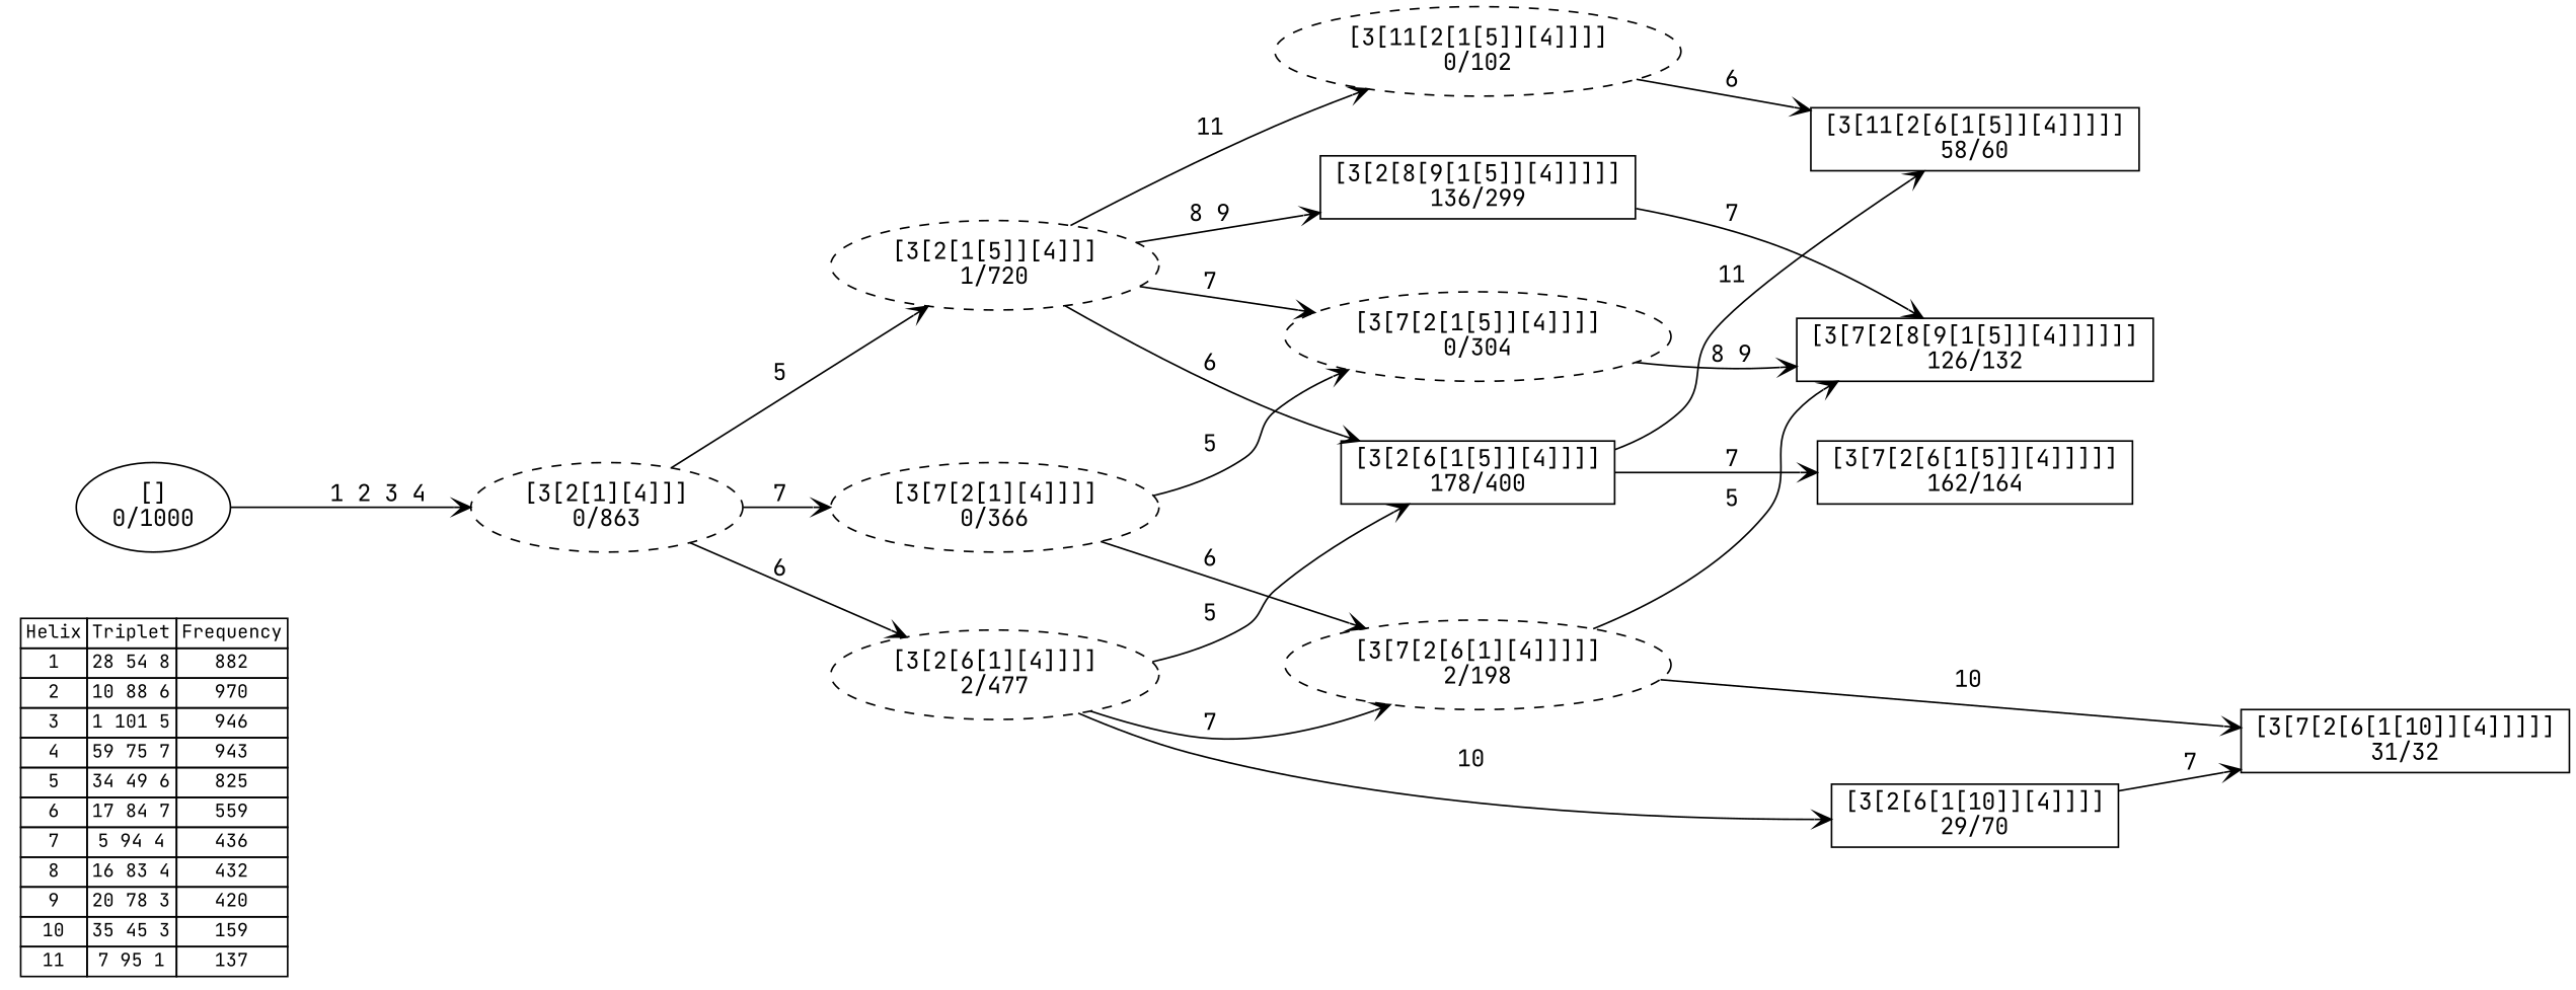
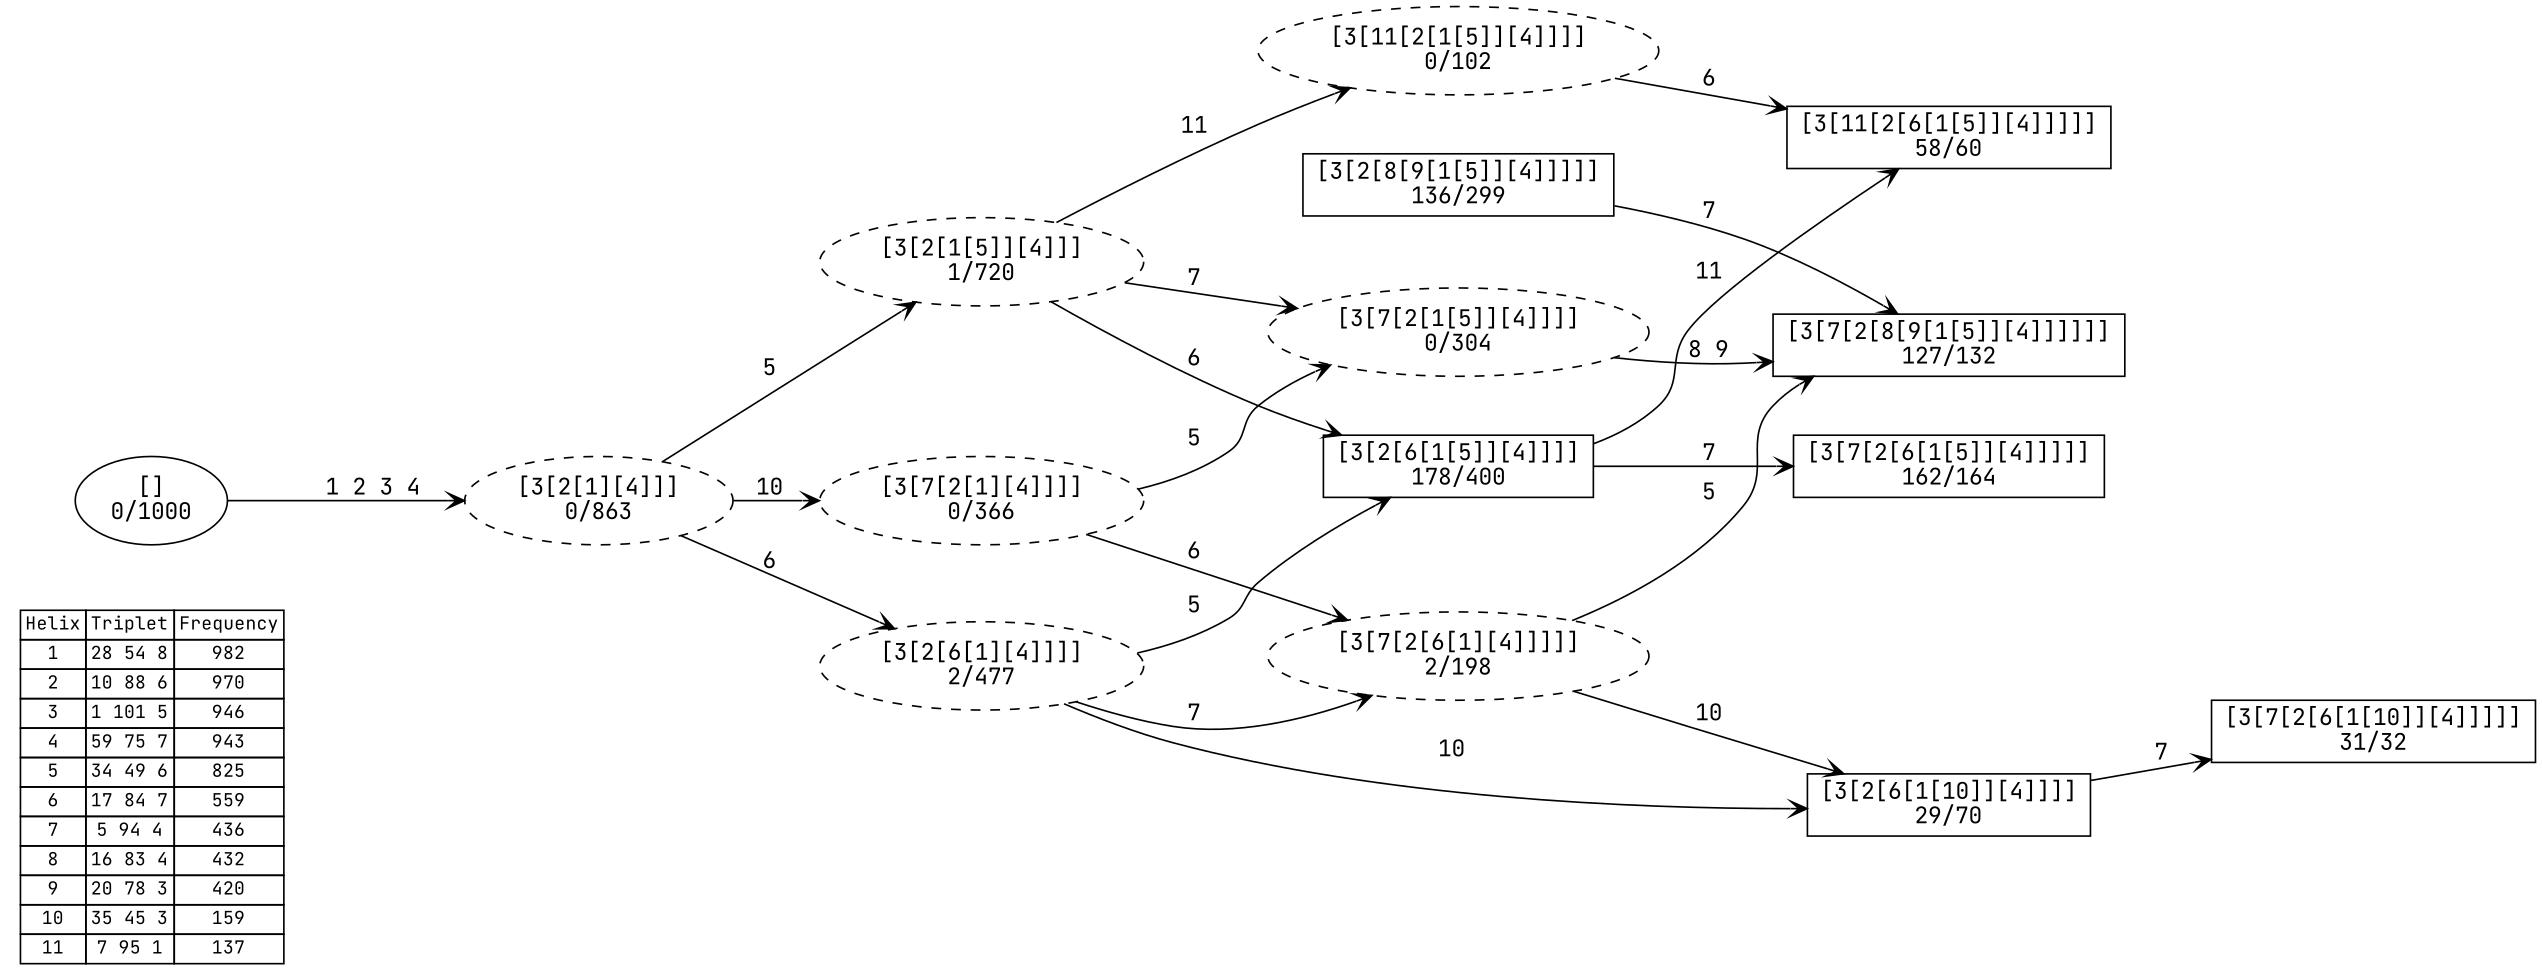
  digraph {
    fontname="JetBrains Mono"
    nodesep=0.5
    rankdir=LR
    node [fontname="JetBrains Mono"]
    edge [arrowhead=vee fontname="JetBrains Mono"]
-   n1 [fontsize=11 label=< <table border="0" cellborder="1" cellspacing="0"><tr><td>Helix</td><td>Triplet</td><td>Frequency</td></tr> <tr><td>1</td><td>28 54 8</td><td>882</td></tr> <tr><td>2</td><td>10 88 6</td><td>970</td></tr> <tr><td>3</td><td>1 101 5</td><td>946</td></tr> <tr><td>4</td><td>59 75 7</td><td>943</td></tr> <tr><td>5</td><td>34 49 6</td><td>825</td></tr> <tr><td>6</td><td>17 84 7</td><td>559</td></tr> <tr><td>7</td><td>5 94 4</td><td>436</td></tr> <tr><td>8</td><td>16 83 4</td><td>432</td></tr> <tr><td>9</td><td>20 78 3</td><td>420</td></tr> <tr><td>10</td><td>35 45 3</td><td>159</td></tr> <tr><td>11</td><td>7 95 1</td><td>137</td></tr> </table>> shape=plaintext]
+   n1 [fontsize=11 label=< <table border="0" cellborder="1" cellspacing="0"><tr><td>Helix</td><td>Triplet</td><td>Frequency</td></tr> <tr><td>1</td><td>28 54 8</td><td>982</td></tr> <tr><td>2</td><td>10 88 6</td><td>970</td></tr> <tr><td>3</td><td>1 101 5</td><td>946</td></tr> <tr><td>4</td><td>59 75 7</td><td>943</td></tr> <tr><td>5</td><td>34 49 6</td><td>825</td></tr> <tr><td>6</td><td>17 84 7</td><td>559</td></tr> <tr><td>7</td><td>5 94 4</td><td>436</td></tr> <tr><td>8</td><td>16 83 4</td><td>432</td></tr> <tr><td>9</td><td>20 78 3</td><td>420</td></tr> <tr><td>10</td><td>35 45 3</td><td>159</td></tr> <tr><td>11</td><td>7 95 1</td><td>137</td></tr> </table>> shape=plaintext]
    n2 [label="[3[2[6[1[5]][4]]]]\n178/400" shape=box]
    n3 [label="[3[7[2[6[1[5]][4]]]]]\n162/164" shape=box]
    n4 [label="[3[11[2[6[1[5]][4]]]]]\n58/60" shape=box]
    n5 [label="[3[2[8[9[1[5]][4]]]]]\n136/299" shape=box]
-   n6 [label="[3[7[2[8[9[1[5]][4]]]]]]\n126/132" shape=box]
+   n6 [label="[3[7[2[8[9[1[5]][4]]]]]]\n127/132" shape=box]
    n7 [label="[3[7[2[6[1[10]][4]]]]]\n31/32" shape=box]
    n8 [label="[3[2[6[1[10]][4]]]]\n29/70" shape=box]
    n9 [label="[3[2[1[5]][4]]]\n1/720" style=dashed]
    n10 [label="[3[7[2[1[5]][4]]]]\n0/304" style=dashed]
    n11 [label="[3[11[2[1[5]][4]]]]\n0/102" style=dashed]
    n12 [label="[3[2[6[1][4]]]]\n2/477" style=dashed]
    n13 [label="[3[7[2[6[1][4]]]]]\n2/198" style=dashed]
    n14 [label="[3[2[1][4]]]\n0/863" style=dashed]
    n15 [label="[3[7[2[1][4]]]]\n0/366" style=dashed]
    n16 [label="[]\n0/1000"]
    n2 -> n3 [label="7 "]
    n2 -> n4 [label="11 "]
    n5 -> n6 [label="7 "]
    n8 -> n7 [label="7 "]
    n9 -> n2 [label="6 "]
-   n9 -> n5 [label="8 9 "]
    n9 -> n10 [label="7 "]
    n9 -> n11 [label="11 "]
    n10 -> n6 [label="8 9 "]
    n11 -> n4 [label="6 "]
    n12 -> n2 [label="5 "]
    n12 -> n8 [label="10 "]
    n12 -> n13 [label="7 "]
    n13 -> n6 [label="5 "]
-   n13 -> n7 [label="10 "]
+   n13 -> n8 [label="10 "]
    n14 -> n9 [label="5 "]
    n14 -> n12 [label="6 "]
-   n14 -> n15 [label="7 "]
+   n14 -> n15 [label="10 "]
    n15 -> n10 [label="5 "]
    n15 -> n13 [label="6 "]
    n16 -> n14 [label="1 2 3 4 "]
  }
